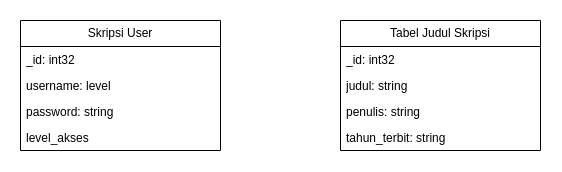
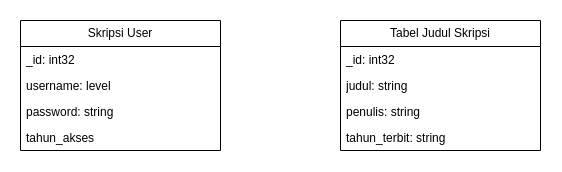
  <mxCell id="0" />
  <mxCell id="1" parent="0" />
  <mxCell id="2" value="Skripsi User" style="swimlane;fontStyle=0;childLayout=stackLayout;horizontal=1;startSize=26;fillColor=none;horizontalStack=0;resizeParent=1;resizeParentMax=0;resizeLast=0;collapsible=1;marginBottom=0;whiteSpace=wrap;html=1;" vertex="1" parent="1"><mxGeometry x="20" y="20" width="200" height="130" as="geometry" /></mxCell>
  <mxCell id="3" value="_id: int32" style="text;strokeColor=none;fillColor=none;align=left;verticalAlign=top;spacingLeft=4;spacingRight=4;overflow=hidden;rotatable=0;points=[[0,0.5],[1,0.5]];portConstraint=eastwest;whiteSpace=wrap;html=1;" vertex="1" parent="2"><mxGeometry y="26" width="200" height="26" as="geometry" /></mxCell>
  <mxCell id="4" value="username: level" style="text;strokeColor=none;fillColor=none;align=left;verticalAlign=top;spacingLeft=4;spacingRight=4;overflow=hidden;rotatable=0;points=[[0,0.5],[1,0.5]];portConstraint=eastwest;whiteSpace=wrap;html=1;" vertex="1" parent="2"><mxGeometry y="52" width="200" height="26" as="geometry" /></mxCell>
  <mxCell id="5" value="password: string" style="text;strokeColor=none;fillColor=none;align=left;verticalAlign=top;spacingLeft=4;spacingRight=4;overflow=hidden;rotatable=0;points=[[0,0.5],[1,0.5]];portConstraint=eastwest;whiteSpace=wrap;html=1;" vertex="1" parent="2"><mxGeometry y="78" width="200" height="26" as="geometry" /></mxCell>
- <mxCell id="6" value="level_akses" style="text;strokeColor=none;fillColor=none;align=left;verticalAlign=top;spacingLeft=4;spacingRight=4;overflow=hidden;rotatable=0;points=[[0,0.5],[1,0.5]];portConstraint=eastwest;whiteSpace=wrap;html=1;" vertex="1" parent="2"><mxGeometry y="104" width="200" height="26" as="geometry" /></mxCell>
+ <mxCell id="6" value="tahun_akses" style="text;strokeColor=none;fillColor=none;align=left;verticalAlign=top;spacingLeft=4;spacingRight=4;overflow=hidden;rotatable=0;points=[[0,0.5],[1,0.5]];portConstraint=eastwest;whiteSpace=wrap;html=1;" vertex="1" parent="2"><mxGeometry y="104" width="200" height="26" as="geometry" /></mxCell>
  <mxCell id="7" value="Tabel Judul Skripsi" style="swimlane;fontStyle=0;childLayout=stackLayout;horizontal=1;startSize=26;fillColor=none;horizontalStack=0;resizeParent=1;resizeParentMax=0;resizeLast=0;collapsible=1;marginBottom=0;whiteSpace=wrap;html=1;" vertex="1" parent="1"><mxGeometry x="340" y="20" width="200" height="130" as="geometry" /></mxCell>
  <mxCell id="8" value="_id: int32" style="text;strokeColor=none;fillColor=none;align=left;verticalAlign=top;spacingLeft=4;spacingRight=4;overflow=hidden;rotatable=0;points=[[0,0.5],[1,0.5]];portConstraint=eastwest;whiteSpace=wrap;html=1;" vertex="1" parent="7"><mxGeometry y="26" width="200" height="26" as="geometry" /></mxCell>
  <mxCell id="9" value="judul: string" style="text;strokeColor=none;fillColor=none;align=left;verticalAlign=top;spacingLeft=4;spacingRight=4;overflow=hidden;rotatable=0;points=[[0,0.5],[1,0.5]];portConstraint=eastwest;whiteSpace=wrap;html=1;" vertex="1" parent="7"><mxGeometry y="52" width="200" height="26" as="geometry" /></mxCell>
  <mxCell id="10" value="penulis: string" style="text;strokeColor=none;fillColor=none;align=left;verticalAlign=top;spacingLeft=4;spacingRight=4;overflow=hidden;rotatable=0;points=[[0,0.5],[1,0.5]];portConstraint=eastwest;whiteSpace=wrap;html=1;" vertex="1" parent="7"><mxGeometry y="78" width="200" height="26" as="geometry" /></mxCell>
  <mxCell id="11" value="tahun_terbit: string" style="text;strokeColor=none;fillColor=none;align=left;verticalAlign=top;spacingLeft=4;spacingRight=4;overflow=hidden;rotatable=0;points=[[0,0.5],[1,0.5]];portConstraint=eastwest;whiteSpace=wrap;html=1;" vertex="1" parent="7"><mxGeometry y="104" width="200" height="26" as="geometry" /></mxCell>
